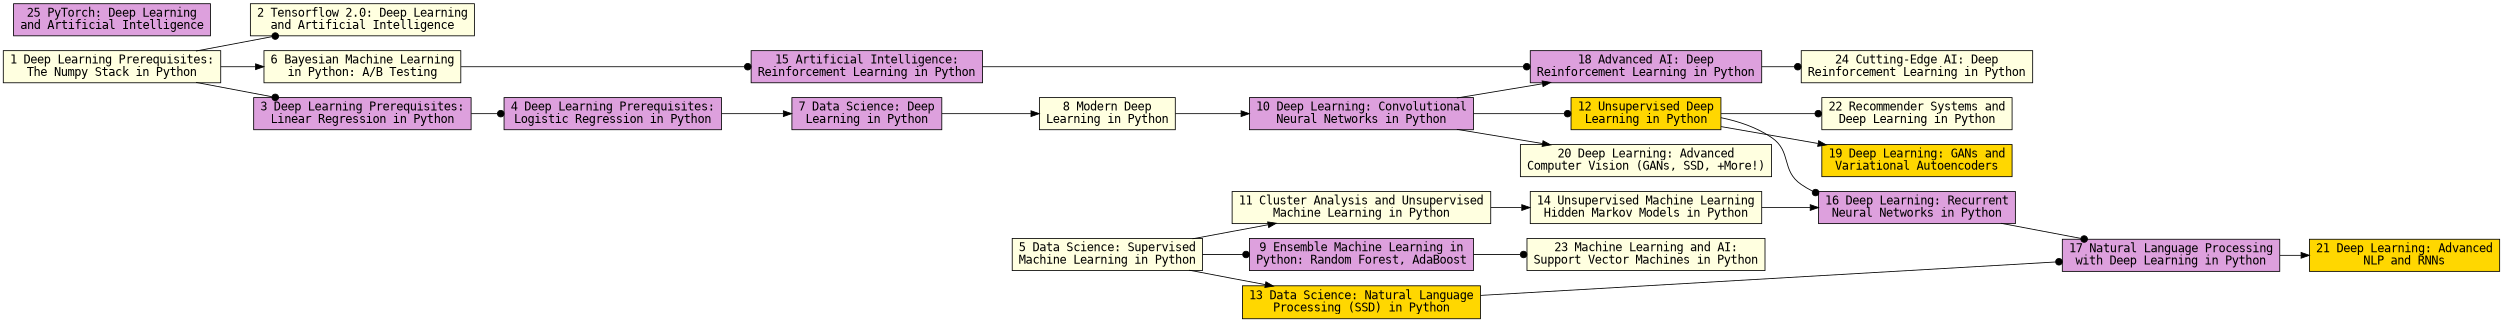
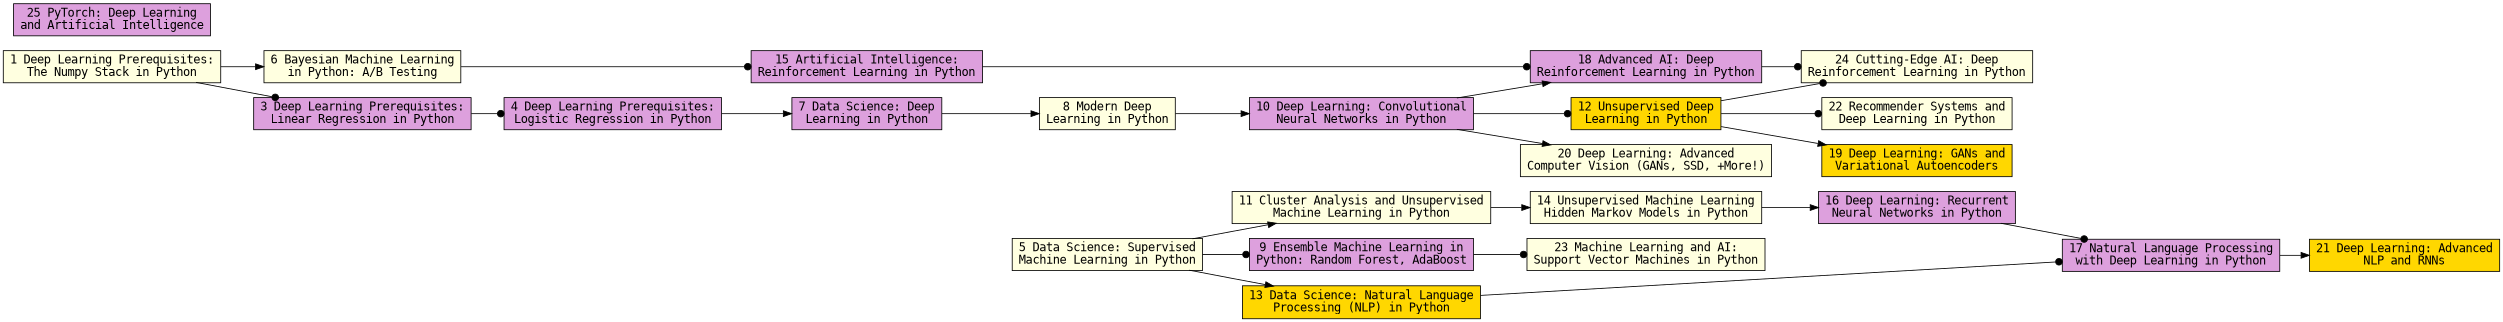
  digraph {
    fontname="DejaVu Sans Mono"
    rankdir=LR
    splines=true
    node [fillcolor=lightyellow fontname="DejaVu Sans Mono" shape=record style=filled]
    edge [arrowhead=dot fontname="DejaVu Sans Mono"]
    n1 [label="1 Deep Learning Prerequisites:\nThe Numpy Stack in Python"]
-   n2 [label="2 Tensorflow 2.0: Deep Learning\nand Artificial Intelligence"]
    n3 [fillcolor=plum label="3 Deep Learning Prerequisites:\nLinear Regression in Python"]
    n4 [label="6 Bayesian Machine Learning\nin Python: A/B Testing"]
    n5 [fillcolor=plum label="4 Deep Learning Prerequisites:\nLogistic Regression in Python"]
    n6 [fillcolor=plum label="15 Artificial Intelligence:\nReinforcement Learning in Python"]
    n7 [fillcolor=plum label="7 Data Science: Deep\nLearning in Python"]
    n8 [label="5 Data Science: Supervised\nMachine Learning in Python"]
    n9 [fillcolor=plum label="9 Ensemble Machine Learning in\nPython: Random Forest, AdaBoost"]
    n10 [label="11 Cluster Analysis and Unsupervised\nMachine Learning in Python"]
-   n11 [fillcolor=gold label="13 Data Science: Natural Language\nProcessing (SSD) in Python"]
+   n11 [fillcolor=gold label="13 Data Science: Natural Language\nProcessing (NLP) in Python"]
    n12 [label="8 Modern Deep\nLearning in Python"]
    n13 [label="23 Machine Learning and AI:\nSupport Vector Machines in Python"]
    n14 [label="14 Unsupervised Machine Learning\nHidden Markov Models in Python"]
    n15 [fillcolor=plum label="17 Natural Language Processing\nwith Deep Learning in Python"]
    n16 [fillcolor=plum label="18 Advanced AI: Deep\nReinforcement Learning in Python"]
    n17 [fillcolor=plum label="10 Deep Learning: Convolutional\nNeural Networks in Python"]
    n18 [fillcolor=gold label="12 Unsupervised Deep\nLearning in Python"]
    n19 [label="20 Deep Learning: Advanced\nComputer Vision (GANs, SSD, +More!)"]
    n20 [fillcolor=plum label="16 Deep Learning: Recurrent\nNeural Networks in Python"]
    n21 [fillcolor=gold label="19 Deep Learning: GANs and\nVariational Autoencoders"]
    n22 [label="22 Recommender Systems and\nDeep Learning in Python"]
    n23 [label="24 Cutting-Edge AI: Deep\nReinforcement Learning in Python"]
    n24 [fillcolor=gold label="21 Deep Learning: Advanced\nNLP and RNNs"]
    n25 [fillcolor=plum label="25 PyTorch: Deep Learning\nand Artificial Intelligence"]
-   n1 -> n2
    n1 -> n3
    n1 -> n4 [arrowhead=normal]
    n3 -> n5
    n4 -> n6
    n5 -> n7 [arrowhead=normal]
    n6 -> n16
    n7 -> n12 [arrowhead=normal]
    n8 -> n9
    n8 -> n10 [arrowhead=normal]
    n8 -> n11 [arrowhead=normal]
    n9 -> n13
    n10 -> n14 [arrowhead=normal]
    n11 -> n15
    n12 -> n17 [arrowhead=normal]
    n14 -> n20 [arrowhead=normal]
    n15 -> n24 [arrowhead=normal]
    n16 -> n23
    n17 -> n16 [arrowhead=normal]
    n17 -> n18
    n17 -> n19 [arrowhead=normal]
-   n18 -> n20
+   n18 -> n23
    n18 -> n21 [arrowhead=normal]
    n18 -> n22
    n20 -> n15
  }
